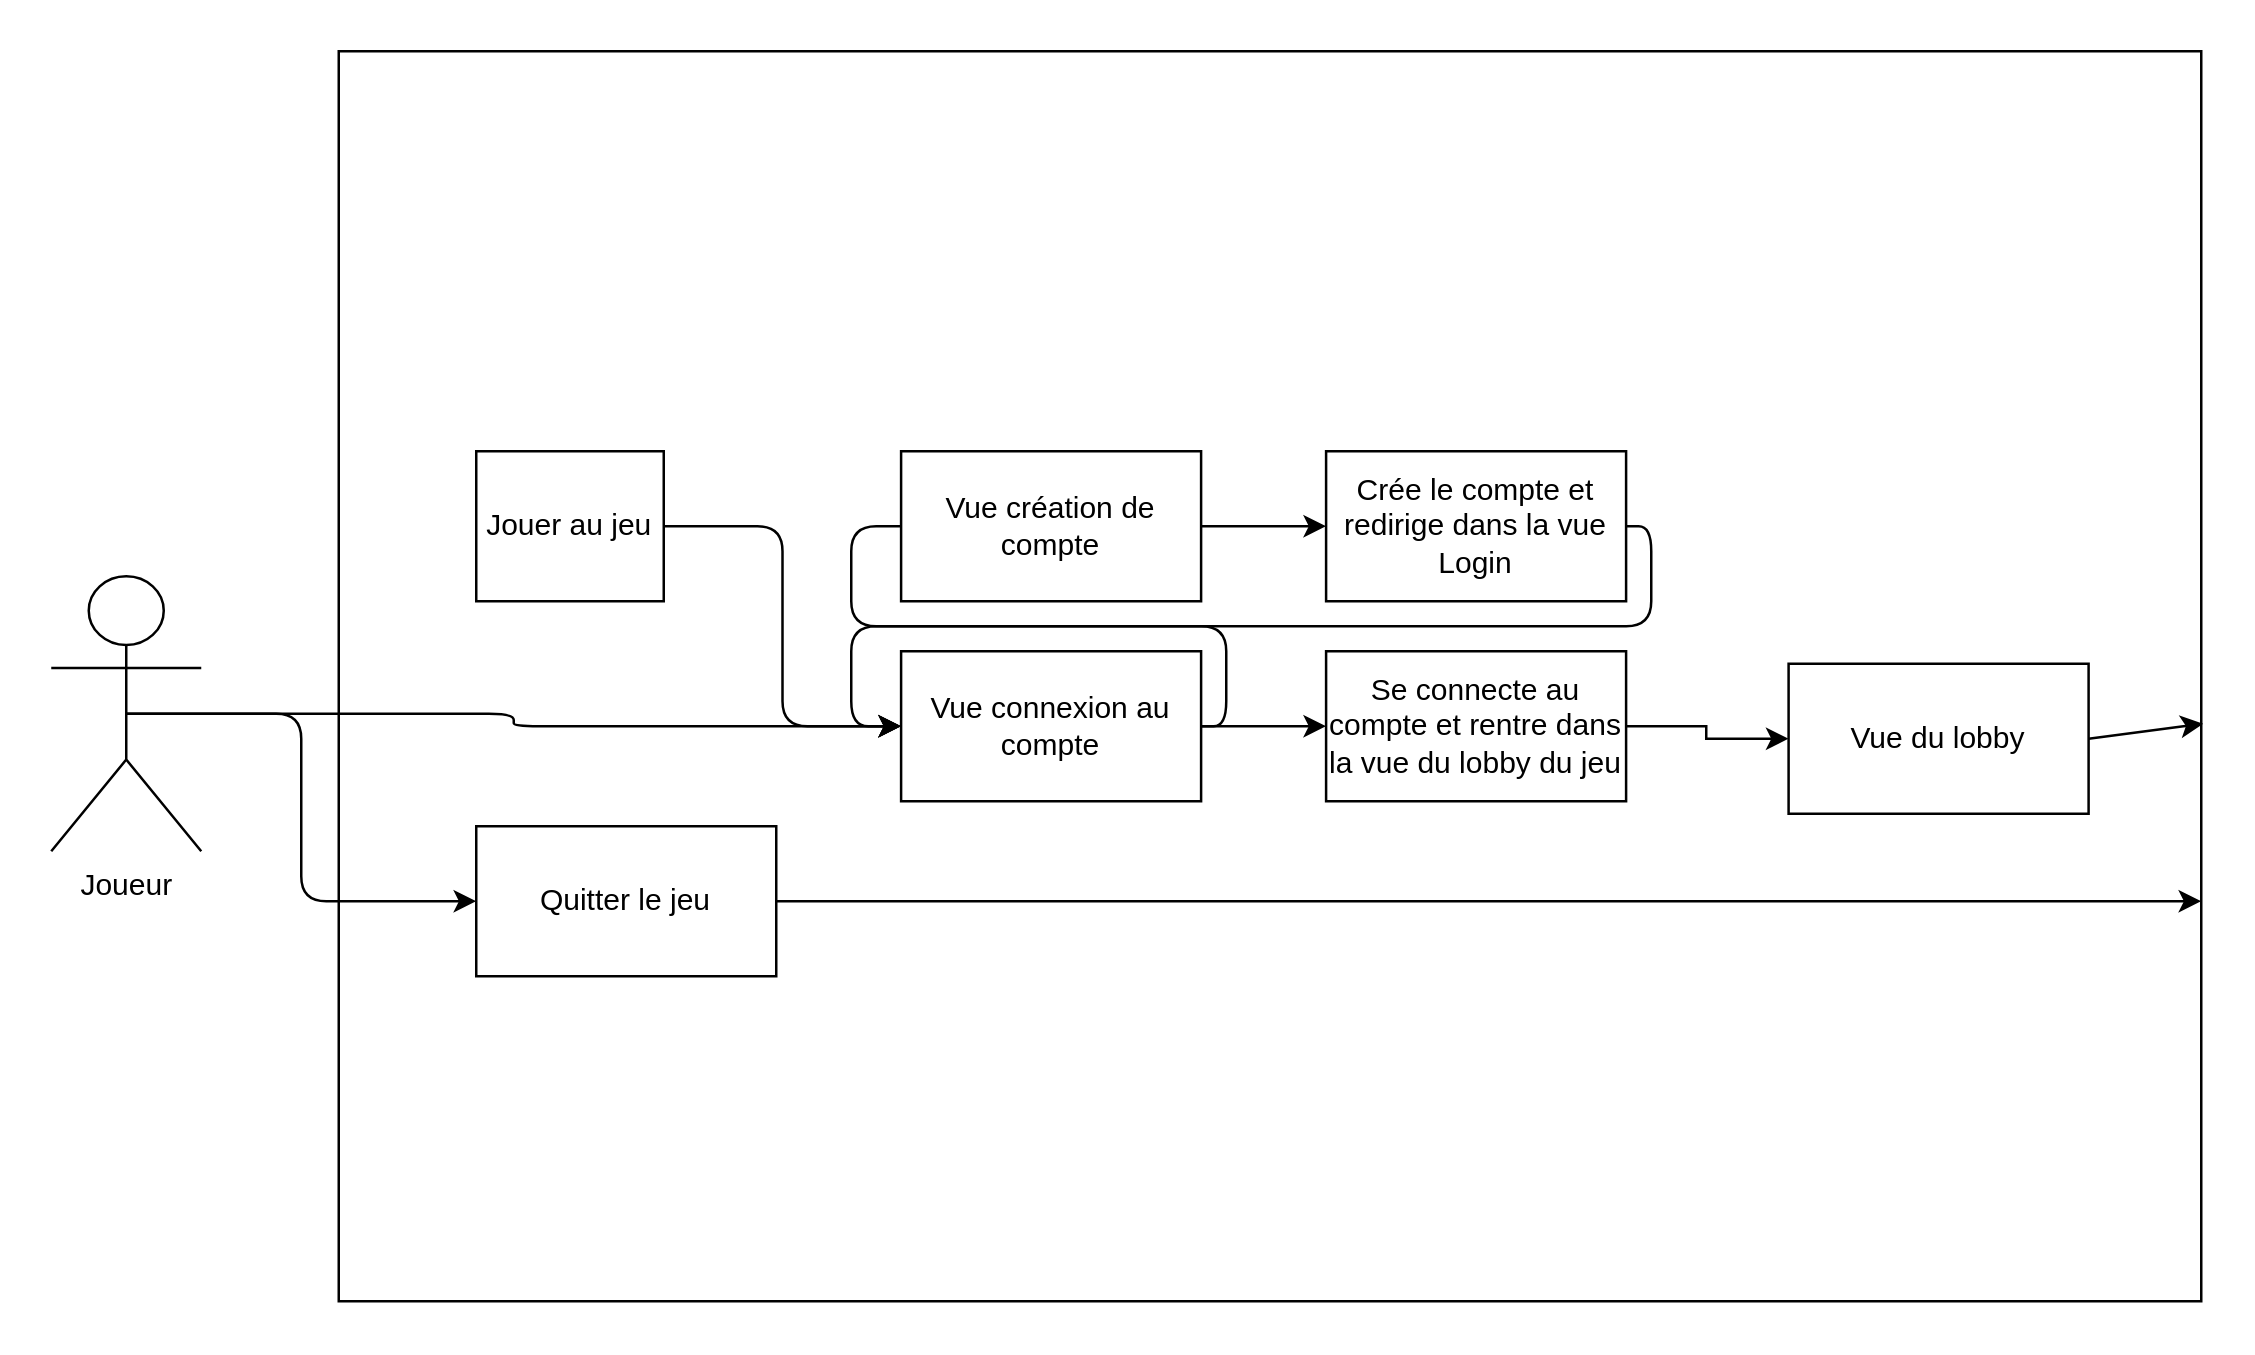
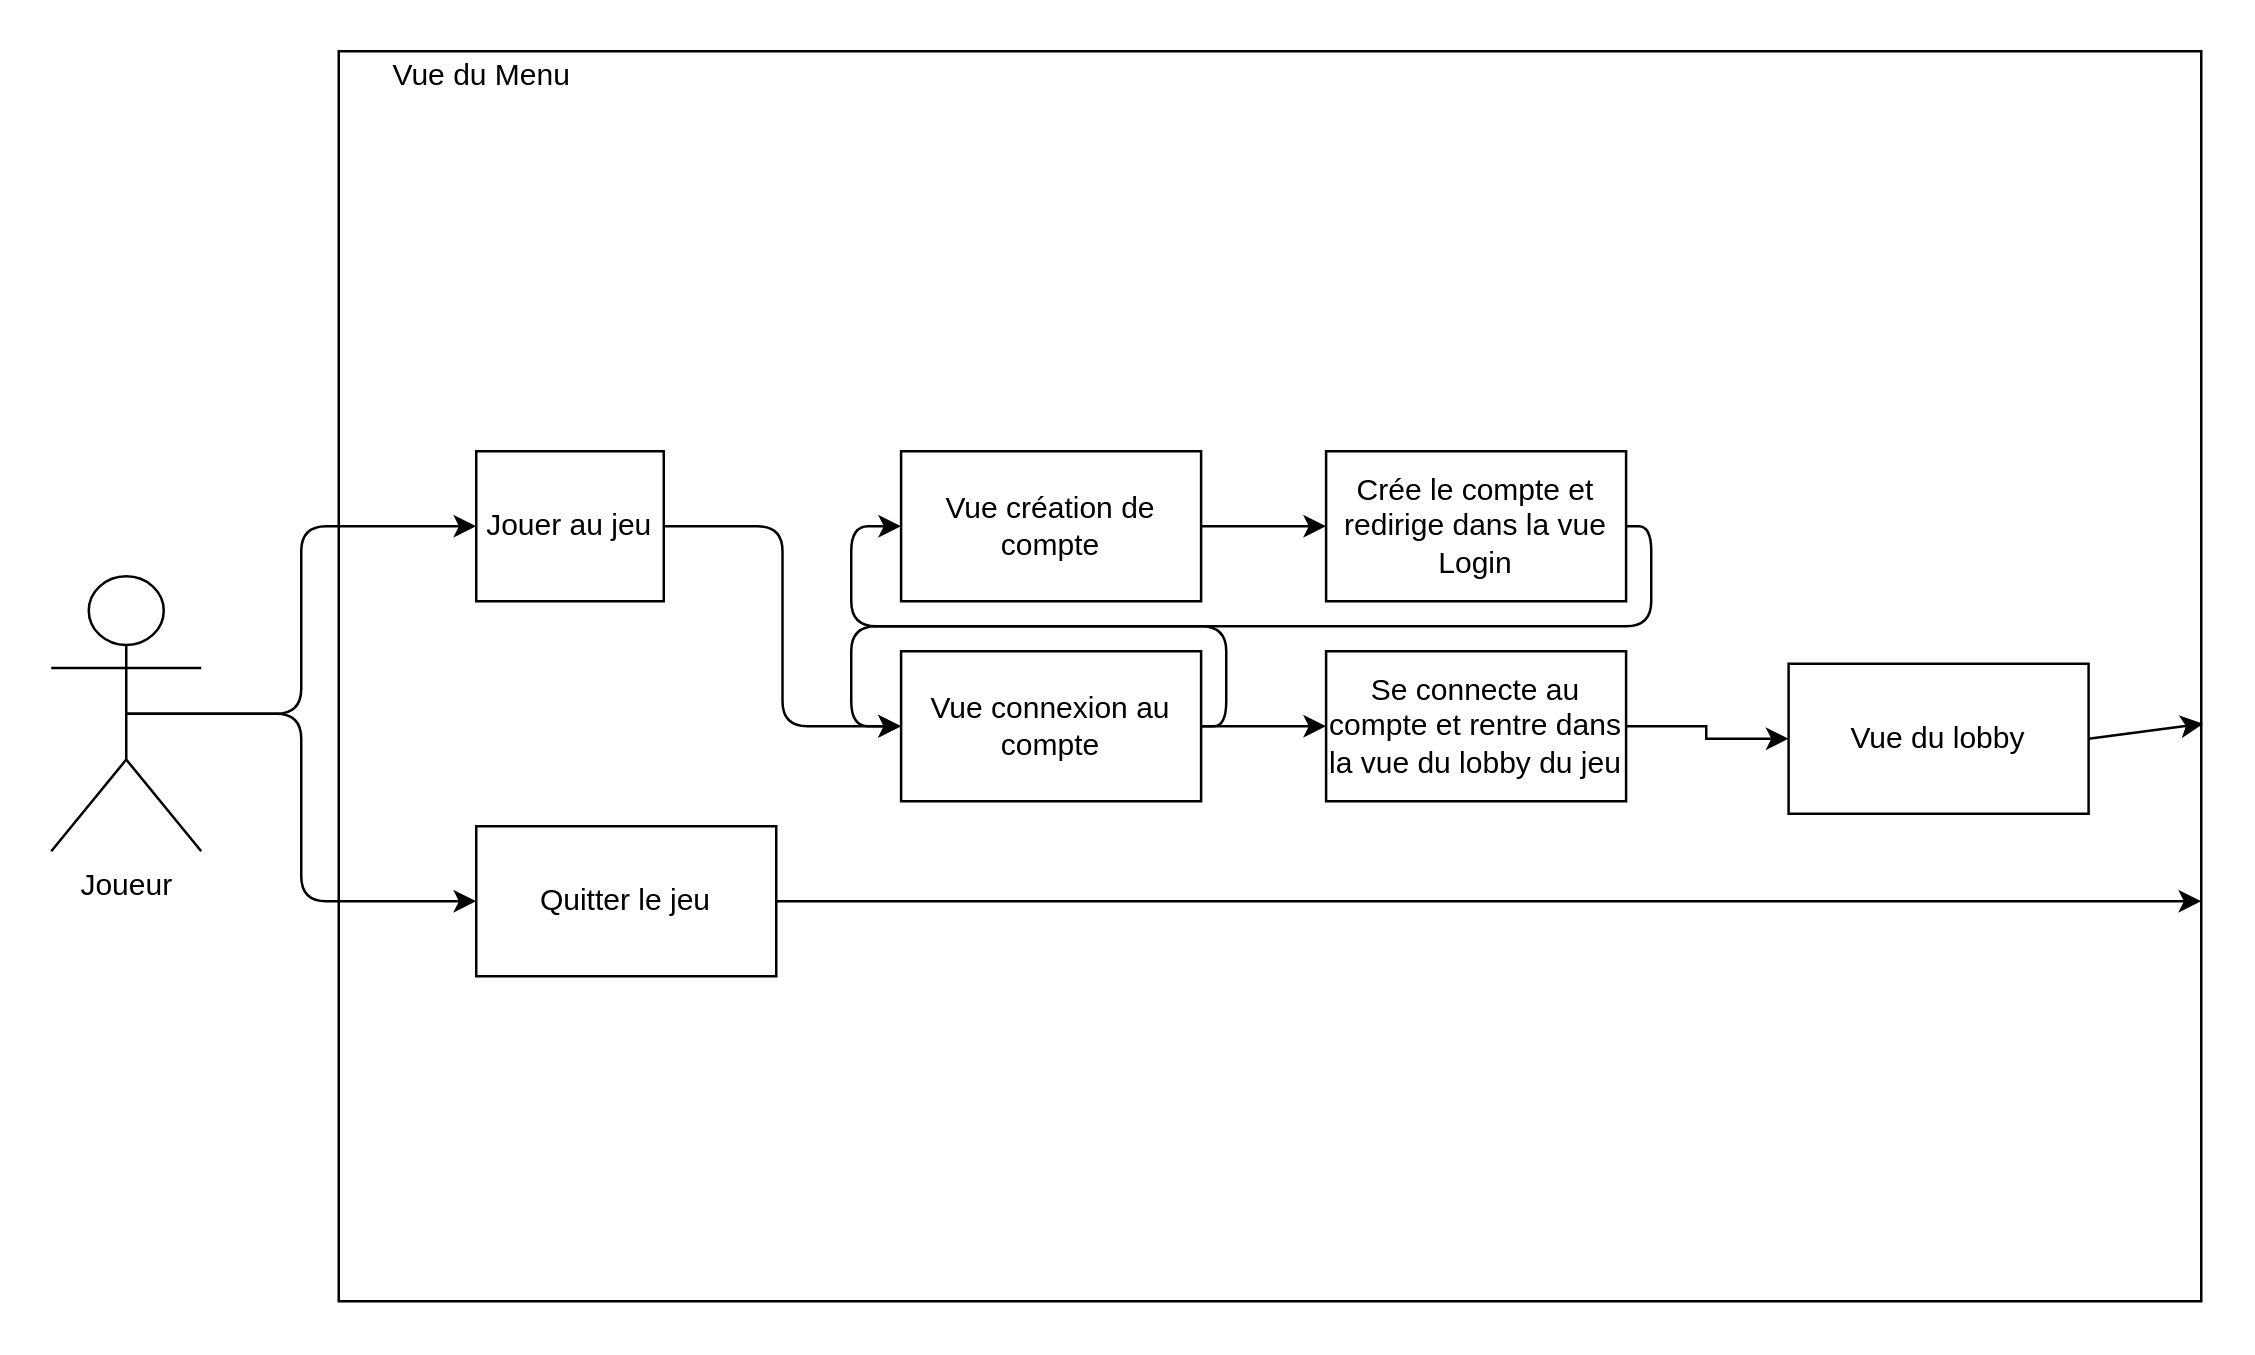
  <mxCell id="0" />
  <mxCell id="1" parent="0" />
  <mxCell id="2" value="" style="rounded=0;whiteSpace=wrap;html=1;" parent="1" vertex="1"><mxGeometry x="135" y="20" width="745" height="500" as="geometry" /></mxCell>
  <mxCell id="3" value="Joueur&lt;br&gt;" style="shape=umlActor;verticalLabelPosition=bottom;verticalAlign=top;html=1;outlineConnect=0;" parent="1" vertex="1"><mxGeometry x="20" y="230" width="60" height="110" as="geometry" /></mxCell>
  <mxCell id="4" value="Vue création de compte" style="rounded=0;whiteSpace=wrap;html=1;" parent="1" vertex="1"><mxGeometry x="359.94" y="180" width="120" height="60" as="geometry" /></mxCell>
  <mxCell id="5" value="Quitter le jeu" style="rounded=0;whiteSpace=wrap;html=1;" parent="1" vertex="1"><mxGeometry x="190" y="330" width="120" height="60" as="geometry" /></mxCell>
  <mxCell id="6" value="Crée le compte et redirige dans la vue Login" style="rounded=0;whiteSpace=wrap;html=1;" parent="1" vertex="1"><mxGeometry x="529.94" y="180" width="120" height="60" as="geometry" /></mxCell>
  <mxCell id="7" value="" style="endArrow=classic;html=1;exitX=0.5;exitY=0.5;exitDx=0;exitDy=0;exitPerimeter=0;entryX=0;entryY=0.5;entryDx=0;entryDy=0;edgeStyle=elbowEdgeStyle;" parent="1" source="3" target="5" edge="1"><mxGeometry width="50" height="50" relative="1" as="geometry"><mxPoint x="370" y="370" as="sourcePoint" /><mxPoint x="420" y="320" as="targetPoint" /></mxGeometry></mxCell>
+ <mxCell id="8" value="Vue du Menu" style="text;html=1;strokeColor=none;fillColor=none;align=center;verticalAlign=middle;whiteSpace=wrap;rounded=0;" parent="1" vertex="1"><mxGeometry x="135" y="20" width="115" height="20" as="geometry" /></mxCell>
  <mxCell id="9" value="" style="endArrow=classic;html=1;exitX=1;exitY=0.5;exitDx=0;exitDy=0;entryX=0;entryY=0.5;entryDx=0;entryDy=0;" parent="1" source="4" target="6" edge="1"><mxGeometry width="50" height="50" relative="1" as="geometry"><mxPoint x="539.94" y="440" as="sourcePoint" /><mxPoint x="589.94" y="390" as="targetPoint" /></mxGeometry></mxCell>
  <mxCell id="10" value="Vue connexion au compte" style="rounded=0;whiteSpace=wrap;html=1;" parent="1" vertex="1"><mxGeometry x="359.94" y="260" width="120" height="60" as="geometry" /></mxCell>
  <mxCell id="11" value="" style="edgeStyle=elbowEdgeStyle;rounded=0;orthogonalLoop=1;jettySize=auto;html=1;" parent="1" source="12" target="15" edge="1"><mxGeometry relative="1" as="geometry" /></mxCell>
  <mxCell id="12" value="Se connecte au compte et rentre dans la vue du lobby du jeu" style="rounded=0;whiteSpace=wrap;html=1;" parent="1" vertex="1"><mxGeometry x="529.94" y="260" width="120" height="60" as="geometry" /></mxCell>
  <mxCell id="13" value="" style="endArrow=classic;html=1;exitX=1;exitY=0.5;exitDx=0;exitDy=0;entryX=0;entryY=0.5;entryDx=0;entryDy=0;" parent="1" source="10" target="12" edge="1"><mxGeometry width="50" height="50" relative="1" as="geometry"><mxPoint x="539.94" y="520" as="sourcePoint" /><mxPoint x="589.94" y="470" as="targetPoint" /></mxGeometry></mxCell>
  <mxCell id="14" value="" style="endArrow=classic;html=1;entryX=0;entryY=0.5;entryDx=0;entryDy=0;exitX=1;exitY=0.5;exitDx=0;exitDy=0;edgeStyle=orthogonalEdgeStyle;" parent="1" source="6" target="10" edge="1"><mxGeometry width="50" height="50" relative="1" as="geometry"><mxPoint x="589.94" y="460" as="sourcePoint" /><mxPoint x="639.94" y="410" as="targetPoint" /><Array as="points"><mxPoint x="660" y="210" /><mxPoint x="660" y="250" /><mxPoint x="340" y="250" /><mxPoint x="340" y="290" /></Array></mxGeometry></mxCell>
  <mxCell id="15" value="Vue du lobby" style="whiteSpace=wrap;html=1;rounded=0;" parent="1" vertex="1"><mxGeometry x="714.94" y="265" width="120" height="60" as="geometry" /></mxCell>
  <mxCell id="16" value="Jouer au jeu" style="rounded=0;whiteSpace=wrap;html=1;" vertex="1" parent="1"><mxGeometry x="190" y="180" width="75" height="60" as="geometry" /></mxCell>
- <mxCell id="17" value="" style="endArrow=classic;html=1;exitX=0.5;exitY=0.5;exitDx=0;exitDy=0;exitPerimeter=0;edgeStyle=elbowEdgeStyle;" edge="1" parent="1" source="3" target="10"><mxGeometry width="50" height="50" relative="1" as="geometry"><mxPoint x="60" y="295" as="sourcePoint" /><mxPoint x="200" y="370" as="targetPoint" /></mxGeometry></mxCell>
+ <mxCell id="17" value="" style="endArrow=classic;html=1;exitX=0.5;exitY=0.5;exitDx=0;exitDy=0;exitPerimeter=0;entryX=0;entryY=0.5;entryDx=0;entryDy=0;edgeStyle=elbowEdgeStyle;" edge="1" parent="1" source="3" target="16"><mxGeometry width="50" height="50" relative="1" as="geometry"><mxPoint x="60" y="295" as="sourcePoint" /><mxPoint x="200" y="370" as="targetPoint" /></mxGeometry></mxCell>
  <mxCell id="18" value="" style="endArrow=classic;html=1;entryX=0;entryY=0.5;entryDx=0;entryDy=0;exitX=1;exitY=0.5;exitDx=0;exitDy=0;edgeStyle=orthogonalEdgeStyle;" edge="1" parent="1" source="16" target="10"><mxGeometry width="50" height="50" relative="1" as="geometry"><mxPoint x="570" y="250" as="sourcePoint" /><mxPoint x="620" y="200" as="targetPoint" /></mxGeometry></mxCell>
- <mxCell id="19" value="" style="endArrow=none;html=1;entryX=0;entryY=0.5;entryDx=0;entryDy=0;exitX=1;exitY=0.5;exitDx=0;exitDy=0;edgeStyle=orthogonalEdgeStyle;" edge="1" parent="1" source="10" target="4"><mxGeometry width="50" height="50" relative="1" as="geometry"><mxPoint x="570" y="250" as="sourcePoint" /><mxPoint x="620" y="200" as="targetPoint" /><Array as="points"><mxPoint x="490" y="290" /><mxPoint x="490" y="250" /><mxPoint x="340" y="250" /><mxPoint x="340" y="210" /></Array></mxGeometry></mxCell>
+ <mxCell id="19" value="" style="endArrow=classic;html=1;entryX=0;entryY=0.5;entryDx=0;entryDy=0;exitX=1;exitY=0.5;exitDx=0;exitDy=0;edgeStyle=orthogonalEdgeStyle;" edge="1" parent="1" source="10" target="4"><mxGeometry width="50" height="50" relative="1" as="geometry"><mxPoint x="570" y="250" as="sourcePoint" /><mxPoint x="620" y="200" as="targetPoint" /><Array as="points"><mxPoint x="490" y="290" /><mxPoint x="490" y="250" /><mxPoint x="340" y="250" /><mxPoint x="340" y="210" /></Array></mxGeometry></mxCell>
  <mxCell id="20" value="" style="endArrow=classic;html=1;entryX=1.001;entryY=0.538;entryDx=0;entryDy=0;entryPerimeter=0;exitX=1;exitY=0.5;exitDx=0;exitDy=0;" edge="1" parent="1" source="15" target="2"><mxGeometry width="50" height="50" relative="1" as="geometry"><mxPoint x="480" y="250" as="sourcePoint" /><mxPoint x="530" y="200" as="targetPoint" /></mxGeometry></mxCell>
  <mxCell id="21" value="" style="endArrow=classic;html=1;exitX=1;exitY=0.5;exitDx=0;exitDy=0;entryX=1;entryY=0.68;entryDx=0;entryDy=0;entryPerimeter=0;" edge="1" parent="1" source="5" target="2"><mxGeometry width="50" height="50" relative="1" as="geometry"><mxPoint x="480" y="250" as="sourcePoint" /><mxPoint x="530" y="200" as="targetPoint" /></mxGeometry></mxCell>
